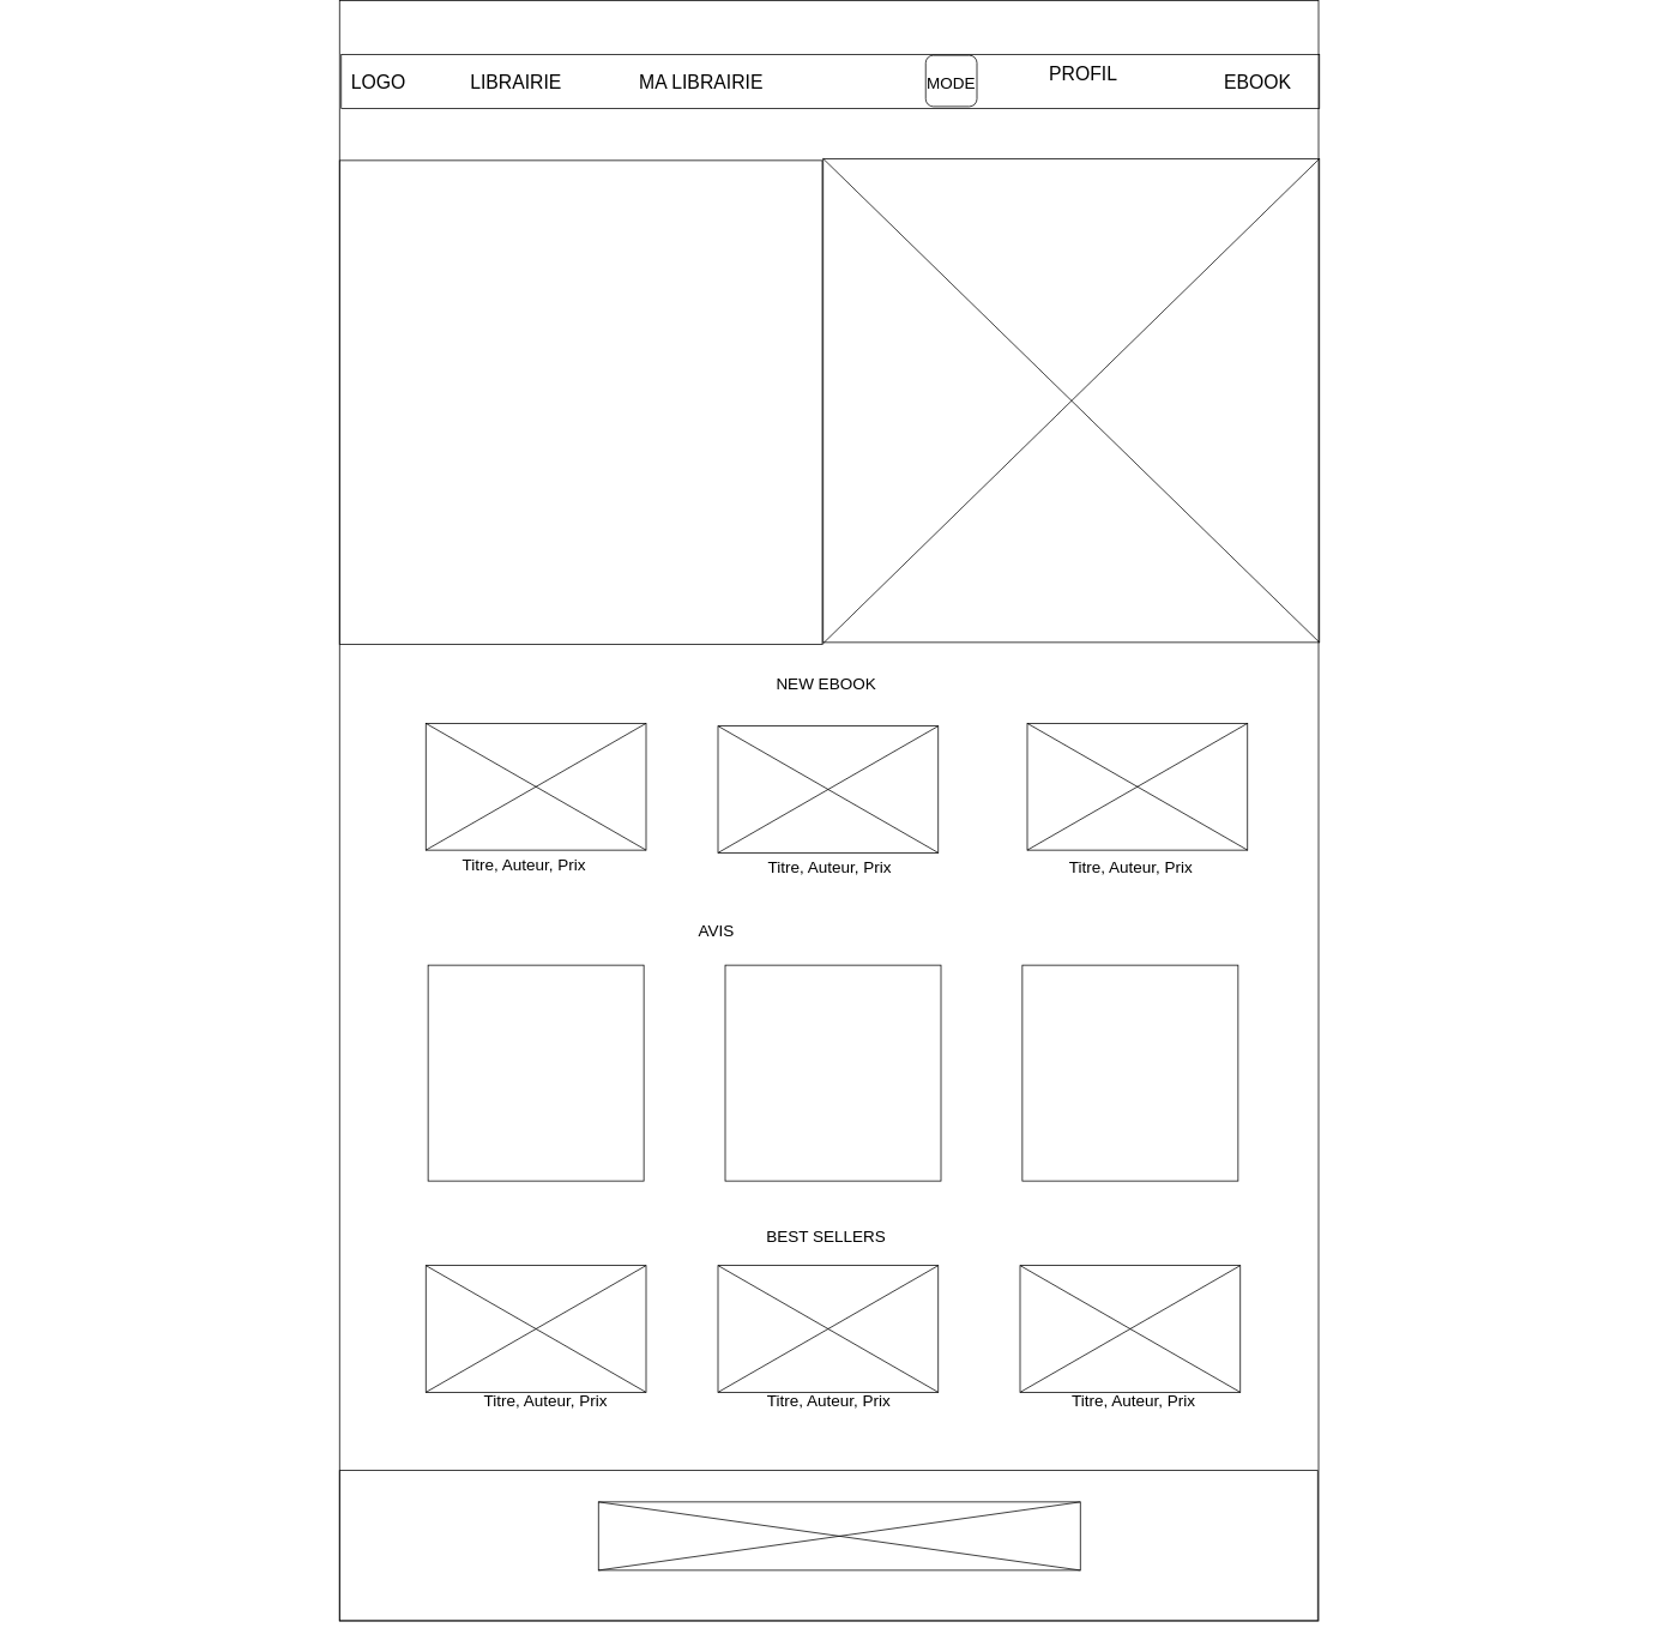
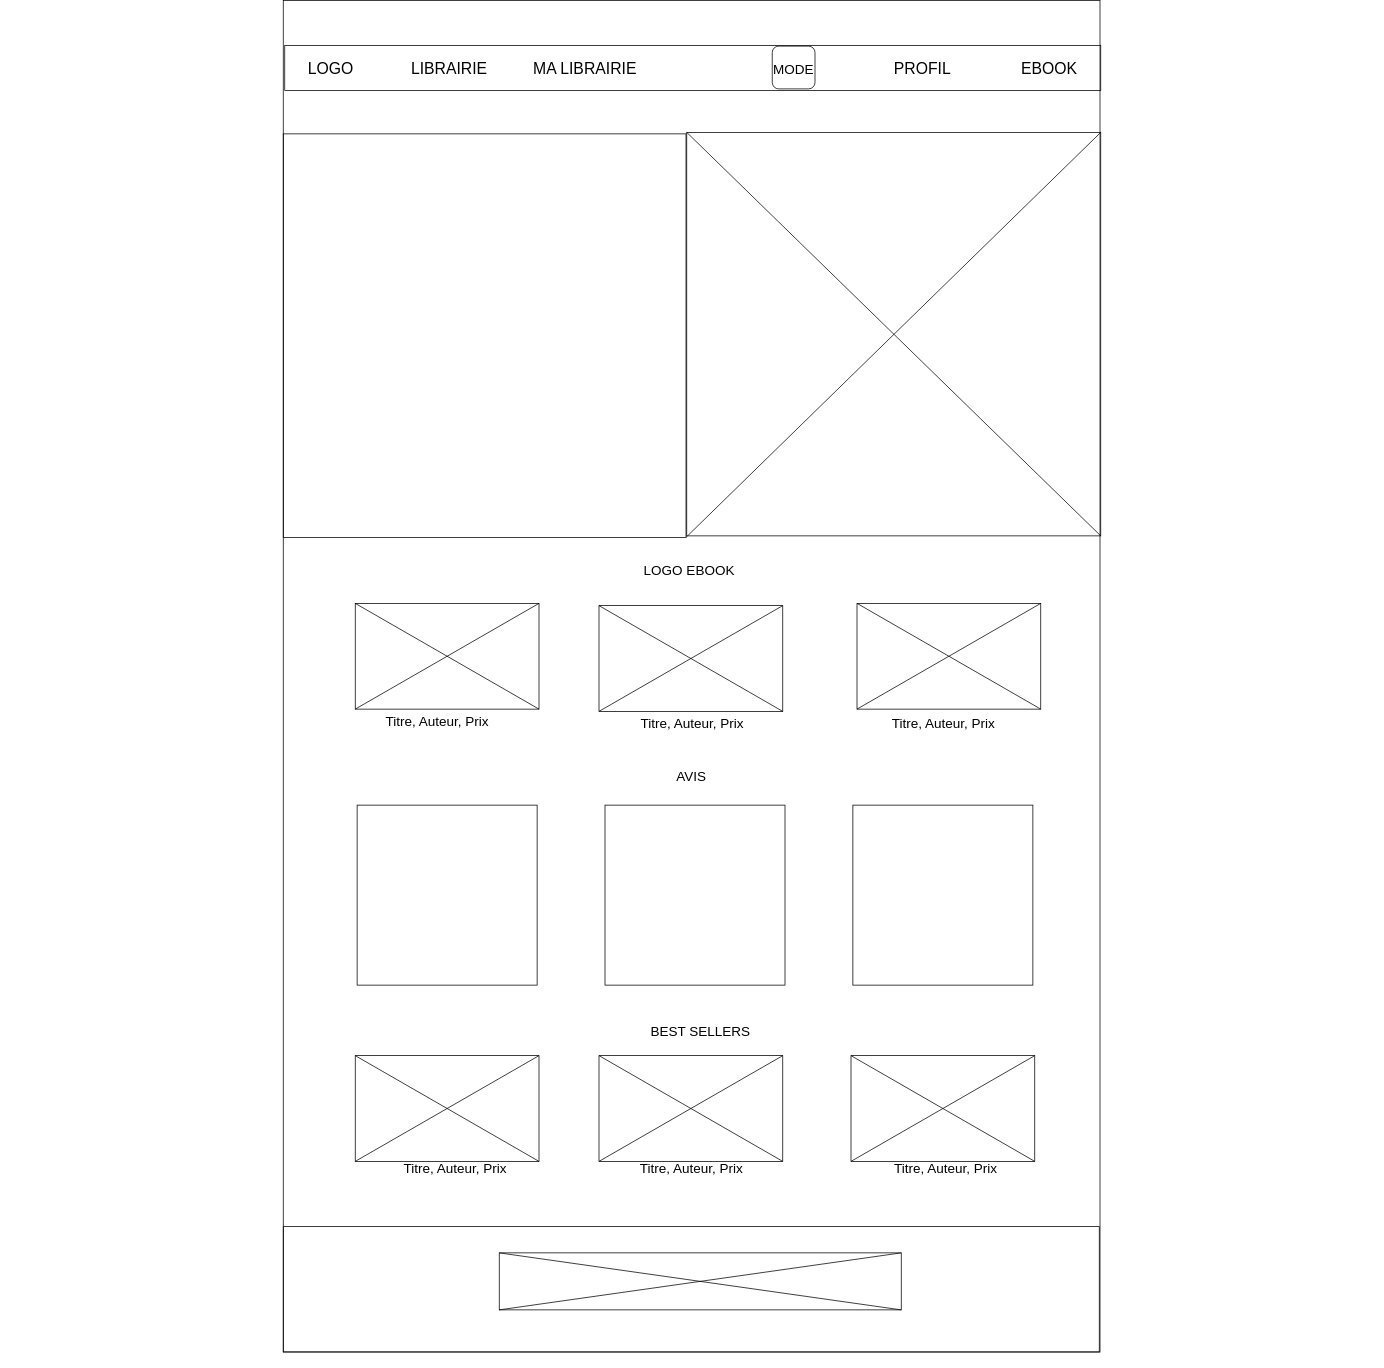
  <mxCell id="0" />
  <mxCell id="1" parent="0" />
  <mxCell id="2" value="" style="rounded=0;whiteSpace=wrap;html=1;rotation=90;fillColor=none;perimeterSpacing=0;strokeColor=#000000;" parent="1" vertex="1"><mxGeometry x="20.38" y="316.63" width="1802.25" height="1089" as="geometry" /></mxCell>
  <mxCell id="3" value="" style="rounded=0;whiteSpace=wrap;html=1;strokeColor=#000000;fillColor=none;" parent="1" vertex="1"><mxGeometry x="379" y="20" width="1088" height="60" as="geometry" /></mxCell>
- <mxCell id="4" value="&lt;font style=&quot;font-size: 21px;&quot; color=&quot;#000000&quot;&gt;LOGO&lt;/font&gt;" style="text;html=1;align=center;verticalAlign=middle;resizable=0;points=[];autosize=1;strokeColor=none;fillColor=none;" parent="1" vertex="1"><mxGeometry x="380" y="32" width="79" height="37" as="geometry" /></mxCell>
- <mxCell id="5" value="&lt;font style=&quot;font-size: 21px;&quot; color=&quot;#000000&quot;&gt;LIBRAIRIE&lt;/font&gt;" style="text;html=1;align=center;verticalAlign=middle;resizable=0;points=[];autosize=1;strokeColor=none;fillColor=none;" parent="1" vertex="1"><mxGeometry x="513" y="31.5" width="120" height="37" as="geometry" /></mxCell>
+ <mxCell id="4" value="&lt;font style=&quot;font-size: 21px;&quot; color=&quot;#000000&quot;&gt;LOGO&lt;/font&gt;" style="text;html=1;align=center;verticalAlign=middle;resizable=0;points=[];autosize=1;strokeColor=none;fillColor=none;" parent="1" vertex="1"><mxGeometry x="400" y="32" width="79" height="37" as="geometry" /></mxCell>
+ <mxCell id="5" value="&lt;font style=&quot;font-size: 21px;&quot; color=&quot;#000000&quot;&gt;LIBRAIRIE&lt;/font&gt;" style="text;html=1;align=center;verticalAlign=middle;resizable=0;points=[];autosize=1;strokeColor=none;fillColor=none;" parent="1" vertex="1"><mxGeometry x="538" y="31.5" width="120" height="37" as="geometry" /></mxCell>
  <mxCell id="6" value="&lt;font style=&quot;font-size: 21px;&quot; color=&quot;#000000&quot;&gt;MA LIBRAIRIE&lt;/font&gt;" style="text;html=1;align=center;verticalAlign=middle;resizable=0;points=[];autosize=1;strokeColor=none;fillColor=none;" parent="1" vertex="1"><mxGeometry x="674" y="32" width="209" height="37" as="geometry" /></mxCell>
  <mxCell id="7" value="&lt;font style=&quot;font-size: 18px;&quot;&gt;MODE&lt;/font&gt;" style="whiteSpace=wrap;html=1;aspect=fixed;strokeColor=#000000;fontSize=21;fontColor=#000000;fillColor=none;rounded=1;" parent="1" vertex="1"><mxGeometry x="1029" y="21" width="57" height="57" as="geometry" /></mxCell>
- <mxCell id="8" value="&lt;font style=&quot;font-size: 21px;&quot; color=&quot;#000000&quot;&gt;PROFIL&lt;/font&gt;" style="text;html=1;align=center;verticalAlign=middle;resizable=0;points=[];autosize=1;strokeColor=none;fillColor=none;" parent="1" vertex="1"><mxGeometry x="1157" y="22" width="94" height="37" as="geometry" /></mxCell>
+ <mxCell id="8" value="&lt;font style=&quot;font-size: 21px;&quot; color=&quot;#000000&quot;&gt;PROFIL&lt;/font&gt;" style="text;html=1;align=center;verticalAlign=middle;resizable=0;points=[];autosize=1;strokeColor=none;fillColor=none;" parent="1" vertex="1"><mxGeometry x="1182" y="32" width="94" height="37" as="geometry" /></mxCell>
  <mxCell id="9" value="&lt;font style=&quot;font-size: 21px;&quot; color=&quot;#000000&quot;&gt;EBOOK&lt;/font&gt;" style="text;html=1;align=center;verticalAlign=middle;resizable=0;points=[];autosize=1;strokeColor=none;fillColor=none;" parent="1" vertex="1"><mxGeometry x="1350" y="32" width="95" height="37" as="geometry" /></mxCell>
  <mxCell id="10" value="" style="rounded=0;whiteSpace=wrap;html=1;strokeColor=#000000;fontSize=18;fontColor=#000000;fillColor=none;" parent="1" vertex="1"><mxGeometry x="377" y="138" width="537" height="538" as="geometry" /></mxCell>
  <mxCell id="11" value="" style="rounded=0;whiteSpace=wrap;html=1;strokeColor=#000000;fontSize=18;fontColor=#000000;fillColor=none;" parent="1" vertex="1"><mxGeometry x="915" y="136" width="552" height="538" as="geometry" /></mxCell>
  <mxCell id="12" value="" style="endArrow=none;html=1;fontSize=18;fontColor=#000000;entryX=1;entryY=0;entryDx=0;entryDy=0;exitX=1;exitY=1;exitDx=0;exitDy=0;strokeColor=#000000;" parent="1" source="10" target="11" edge="1"><mxGeometry width="50" height="50" relative="1" as="geometry"><mxPoint x="1089" y="740" as="sourcePoint" /><mxPoint x="1139" y="690" as="targetPoint" /></mxGeometry></mxCell>
  <mxCell id="13" value="" style="endArrow=none;html=1;fontSize=18;fontColor=#000000;entryX=0;entryY=0;entryDx=0;entryDy=0;exitX=1;exitY=1;exitDx=0;exitDy=0;strokeColor=#000000;" parent="1" source="11" target="11" edge="1"><mxGeometry width="50" height="50" relative="1" as="geometry"><mxPoint x="924" y="686" as="sourcePoint" /><mxPoint x="1477" y="146" as="targetPoint" /></mxGeometry></mxCell>
  <mxCell id="14" value="" style="rounded=0;whiteSpace=wrap;html=1;strokeColor=#000000;fontSize=18;fontColor=#000000;fillColor=none;" parent="1" vertex="1"><mxGeometry x="473" y="764" width="245" height="141" as="geometry" /></mxCell>
  <mxCell id="15" value="" style="endArrow=none;html=1;fontSize=18;fontColor=#000000;entryX=1;entryY=0;entryDx=0;entryDy=0;exitX=0;exitY=1;exitDx=0;exitDy=0;strokeColor=#000000;" parent="1" source="14" target="14" edge="1"><mxGeometry width="50" height="50" relative="1" as="geometry"><mxPoint x="924" y="686" as="sourcePoint" /><mxPoint x="1149" y="700" as="targetPoint" /></mxGeometry></mxCell>
  <mxCell id="16" value="" style="endArrow=none;html=1;fontSize=18;fontColor=#000000;entryX=0;entryY=0;entryDx=0;entryDy=0;exitX=1;exitY=1;exitDx=0;exitDy=0;strokeColor=#000000;" parent="1" source="14" target="14" edge="1"><mxGeometry width="50" height="50" relative="1" as="geometry"><mxPoint x="934" y="696" as="sourcePoint" /><mxPoint x="1487" y="156" as="targetPoint" /></mxGeometry></mxCell>
  <mxCell id="17" value="" style="rounded=0;whiteSpace=wrap;html=1;strokeColor=#000000;fontSize=18;fontColor=#000000;fillColor=none;" parent="1" vertex="1"><mxGeometry x="798" y="767" width="245" height="141" as="geometry" /></mxCell>
  <mxCell id="18" value="" style="endArrow=none;html=1;fontSize=18;fontColor=#000000;entryX=1;entryY=0;entryDx=0;entryDy=0;exitX=0;exitY=1;exitDx=0;exitDy=0;strokeColor=#000000;" parent="1" source="17" target="17" edge="1"><mxGeometry width="50" height="50" relative="1" as="geometry"><mxPoint x="934" y="696" as="sourcePoint" /><mxPoint x="1159" y="710" as="targetPoint" /></mxGeometry></mxCell>
  <mxCell id="19" value="" style="endArrow=none;html=1;fontSize=18;fontColor=#000000;entryX=0;entryY=0;entryDx=0;entryDy=0;exitX=1;exitY=1;exitDx=0;exitDy=0;strokeColor=#000000;" parent="1" source="17" target="17" edge="1"><mxGeometry width="50" height="50" relative="1" as="geometry"><mxPoint x="944" y="706" as="sourcePoint" /><mxPoint x="1497" y="166" as="targetPoint" /></mxGeometry></mxCell>
  <mxCell id="20" value="" style="rounded=0;whiteSpace=wrap;html=1;strokeColor=#000000;fontSize=18;fontColor=#000000;fillColor=none;" parent="1" vertex="1"><mxGeometry x="1142" y="764" width="245" height="141" as="geometry" /></mxCell>
  <mxCell id="21" value="" style="endArrow=none;html=1;fontSize=18;fontColor=#000000;entryX=1;entryY=0;entryDx=0;entryDy=0;exitX=0;exitY=1;exitDx=0;exitDy=0;strokeColor=#000000;" parent="1" source="20" target="20" edge="1"><mxGeometry width="50" height="50" relative="1" as="geometry"><mxPoint x="944" y="706" as="sourcePoint" /><mxPoint x="1169" y="720" as="targetPoint" /></mxGeometry></mxCell>
  <mxCell id="22" value="" style="endArrow=none;html=1;fontSize=18;fontColor=#000000;entryX=0;entryY=0;entryDx=0;entryDy=0;exitX=1;exitY=1;exitDx=0;exitDy=0;strokeColor=#000000;" parent="1" source="20" target="20" edge="1"><mxGeometry width="50" height="50" relative="1" as="geometry"><mxPoint x="954" y="716" as="sourcePoint" /><mxPoint x="1507" y="176" as="targetPoint" /></mxGeometry></mxCell>
  <mxCell id="23" value="Titre, Auteur, Prix" style="text;html=1;align=center;verticalAlign=middle;resizable=0;points=[];autosize=1;strokeColor=none;fillColor=none;fontSize=18;fontColor=#000000;" parent="1" vertex="1"><mxGeometry x="504" y="905" width="155" height="34" as="geometry" /></mxCell>
  <mxCell id="24" value="Titre, Auteur, Prix" style="text;html=1;align=center;verticalAlign=middle;resizable=0;points=[];autosize=1;strokeColor=none;fillColor=none;fontSize=18;fontColor=#000000;" parent="1" vertex="1"><mxGeometry x="844" y="908" width="155" height="34" as="geometry" /></mxCell>
  <mxCell id="25" value="Titre, Auteur, Prix" style="text;html=1;align=center;verticalAlign=middle;resizable=0;points=[];autosize=1;strokeColor=none;fillColor=none;fontSize=18;fontColor=#000000;" parent="1" vertex="1"><mxGeometry x="1179" y="908" width="155" height="34" as="geometry" /></mxCell>
  <mxCell id="26" value="" style="whiteSpace=wrap;html=1;aspect=fixed;sketch=0;strokeColor=#000000;fontSize=18;fontColor=#000000;fillColor=none;" parent="1" vertex="1"><mxGeometry x="475.5" y="1033" width="240" height="240" as="geometry" /></mxCell>
  <mxCell id="27" value="" style="whiteSpace=wrap;html=1;aspect=fixed;sketch=0;strokeColor=#000000;fontSize=18;fontColor=#000000;fillColor=none;" parent="1" vertex="1"><mxGeometry x="806" y="1033" width="240" height="240" as="geometry" /></mxCell>
  <mxCell id="28" value="" style="whiteSpace=wrap;html=1;aspect=fixed;sketch=0;strokeColor=#000000;fontSize=18;fontColor=#000000;fillColor=none;" parent="1" vertex="1"><mxGeometry x="1136.5" y="1033" width="240" height="240" as="geometry" /></mxCell>
- <mxCell id="29" value="NEW EBOOK" style="text;html=1;align=center;verticalAlign=middle;resizable=0;points=[];autosize=1;strokeColor=none;fillColor=none;fontSize=18;fontColor=#000000;" parent="1" vertex="1"><mxGeometry x="853" y="703" width="129" height="34" as="geometry" /></mxCell>
- <mxCell id="30" value="AVIS" style="text;html=1;align=center;verticalAlign=middle;resizable=0;points=[];autosize=1;strokeColor=none;fillColor=none;fontSize=18;fontColor=#000000;" parent="1" vertex="1"><mxGeometry x="767" y="978" width="58" height="34" as="geometry" /></mxCell>
+ <mxCell id="29" value="LOGO EBOOK" style="text;html=1;align=center;verticalAlign=middle;resizable=0;points=[];autosize=1;strokeColor=none;fillColor=none;fontSize=18;fontColor=#000000;" parent="1" vertex="1"><mxGeometry x="853" y="703" width="129" height="34" as="geometry" /></mxCell>
+ <mxCell id="30" value="AVIS" style="text;html=1;align=center;verticalAlign=middle;resizable=0;points=[];autosize=1;strokeColor=none;fillColor=none;fontSize=18;fontColor=#000000;" parent="1" vertex="1"><mxGeometry x="892" y="978" width="58" height="34" as="geometry" /></mxCell>
  <mxCell id="31" value="" style="rounded=0;whiteSpace=wrap;html=1;strokeColor=#000000;fontSize=18;fontColor=#000000;fillColor=none;" parent="1" vertex="1"><mxGeometry x="473" y="1367" width="245" height="141" as="geometry" /></mxCell>
  <mxCell id="32" value="" style="endArrow=none;html=1;fontSize=18;fontColor=#000000;entryX=1;entryY=0;entryDx=0;entryDy=0;exitX=0;exitY=1;exitDx=0;exitDy=0;strokeColor=#000000;" parent="1" source="31" target="31" edge="1"><mxGeometry width="50" height="50" relative="1" as="geometry"><mxPoint x="275" y="1309" as="sourcePoint" /><mxPoint x="500" y="1323" as="targetPoint" /></mxGeometry></mxCell>
  <mxCell id="33" value="" style="endArrow=none;html=1;fontSize=18;fontColor=#000000;entryX=0;entryY=0;entryDx=0;entryDy=0;exitX=1;exitY=1;exitDx=0;exitDy=0;strokeColor=#000000;" parent="1" source="31" target="31" edge="1"><mxGeometry width="50" height="50" relative="1" as="geometry"><mxPoint x="285" y="1319" as="sourcePoint" /><mxPoint x="838" y="779" as="targetPoint" /></mxGeometry></mxCell>
  <mxCell id="34" value="" style="rounded=0;whiteSpace=wrap;html=1;strokeColor=#000000;fontSize=18;fontColor=#000000;fillColor=none;" parent="1" vertex="1"><mxGeometry x="798" y="1367" width="245" height="141" as="geometry" /></mxCell>
  <mxCell id="35" value="" style="endArrow=none;html=1;fontSize=18;fontColor=#000000;entryX=1;entryY=0;entryDx=0;entryDy=0;exitX=0;exitY=1;exitDx=0;exitDy=0;strokeColor=#000000;" parent="1" source="34" target="34" edge="1"><mxGeometry width="50" height="50" relative="1" as="geometry"><mxPoint x="285" y="1319" as="sourcePoint" /><mxPoint x="510" y="1333" as="targetPoint" /></mxGeometry></mxCell>
  <mxCell id="36" value="" style="endArrow=none;html=1;fontSize=18;fontColor=#000000;entryX=0;entryY=0;entryDx=0;entryDy=0;exitX=1;exitY=1;exitDx=0;exitDy=0;strokeColor=#000000;" parent="1" source="34" target="34" edge="1"><mxGeometry width="50" height="50" relative="1" as="geometry"><mxPoint x="295" y="1329" as="sourcePoint" /><mxPoint x="848" y="789" as="targetPoint" /></mxGeometry></mxCell>
  <mxCell id="37" value="" style="rounded=0;whiteSpace=wrap;html=1;strokeColor=#000000;fontSize=18;fontColor=#000000;fillColor=none;" parent="1" vertex="1"><mxGeometry x="1134" y="1367" width="245" height="141" as="geometry" /></mxCell>
  <mxCell id="38" value="" style="endArrow=none;html=1;fontSize=18;fontColor=#000000;entryX=1;entryY=0;entryDx=0;entryDy=0;exitX=0;exitY=1;exitDx=0;exitDy=0;strokeColor=#000000;" parent="1" source="37" target="37" edge="1"><mxGeometry width="50" height="50" relative="1" as="geometry"><mxPoint x="295" y="1329" as="sourcePoint" /><mxPoint x="520" y="1343" as="targetPoint" /></mxGeometry></mxCell>
  <mxCell id="39" value="" style="endArrow=none;html=1;fontSize=18;fontColor=#000000;entryX=0;entryY=0;entryDx=0;entryDy=0;exitX=1;exitY=1;exitDx=0;exitDy=0;strokeColor=#000000;" parent="1" source="37" target="37" edge="1"><mxGeometry width="50" height="50" relative="1" as="geometry"><mxPoint x="305" y="1339" as="sourcePoint" /><mxPoint x="858" y="799" as="targetPoint" /></mxGeometry></mxCell>
- <mxCell id="40" value="BEST SELLERS" style="text;html=1;align=center;verticalAlign=middle;resizable=0;points=[];autosize=1;strokeColor=none;fillColor=none;fontSize=18;fontColor=#000000;" parent="1" vertex="1"><mxGeometry x="842.5" y="1318" width="151" height="34" as="geometry" /></mxCell>
+ <mxCell id="40" value="BEST SELLERS" style="text;html=1;align=center;verticalAlign=middle;resizable=0;points=[];autosize=1;strokeColor=none;fillColor=none;fontSize=18;fontColor=#000000;" parent="1" vertex="1"><mxGeometry x="857.5" y="1318" width="151" height="34" as="geometry" /></mxCell>
  <mxCell id="41" value="Titre, Auteur, Prix" style="text;html=1;align=center;verticalAlign=middle;resizable=0;points=[];autosize=1;strokeColor=none;fillColor=none;fontSize=18;fontColor=#000000;" parent="1" vertex="1"><mxGeometry x="528" y="1501" width="155" height="34" as="geometry" /></mxCell>
  <mxCell id="42" value="Titre, Auteur, Prix" style="text;html=1;align=center;verticalAlign=middle;resizable=0;points=[];autosize=1;strokeColor=none;fillColor=none;fontSize=18;fontColor=#000000;" parent="1" vertex="1"><mxGeometry x="843" y="1501" width="155" height="34" as="geometry" /></mxCell>
  <mxCell id="43" value="Titre, Auteur, Prix" style="text;html=1;align=center;verticalAlign=middle;resizable=0;points=[];autosize=1;strokeColor=none;fillColor=none;fontSize=18;fontColor=#000000;" parent="1" vertex="1"><mxGeometry x="1182" y="1501" width="155" height="34" as="geometry" /></mxCell>
  <mxCell id="44" value="" style="rounded=0;whiteSpace=wrap;html=1;strokeColor=#000000;fillColor=none;" vertex="1" parent="1"><mxGeometry x="377" y="1595" width="1088" height="167" as="geometry" /></mxCell>
  <mxCell id="45" value="" style="rounded=0;whiteSpace=wrap;html=1;strokeColor=#000000;fontSize=18;fontColor=#000000;fillColor=none;" vertex="1" parent="1"><mxGeometry x="665" y="1630" width="536" height="76" as="geometry" /></mxCell>
  <mxCell id="46" value="" style="endArrow=none;html=1;fontSize=18;fontColor=#000000;entryX=1;entryY=0;entryDx=0;entryDy=0;exitX=0;exitY=1;exitDx=0;exitDy=0;strokeColor=#000000;" edge="1" parent="1" source="45" target="45"><mxGeometry width="50" height="50" relative="1" as="geometry"><mxPoint x="670" y="1684" as="sourcePoint" /><mxPoint x="915" y="1543" as="targetPoint" /></mxGeometry></mxCell>
  <mxCell id="47" value="" style="endArrow=none;html=1;fontSize=18;fontColor=#000000;entryX=1;entryY=1;entryDx=0;entryDy=0;exitX=0;exitY=0;exitDx=0;exitDy=0;strokeColor=#000000;" edge="1" parent="1" source="45" target="45"><mxGeometry width="50" height="50" relative="1" as="geometry"><mxPoint x="677" y="1694" as="sourcePoint" /><mxPoint x="1213" y="1618" as="targetPoint" /></mxGeometry></mxCell>
